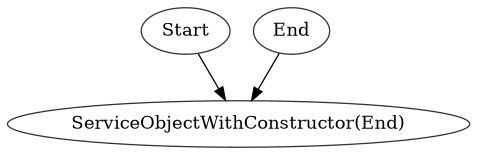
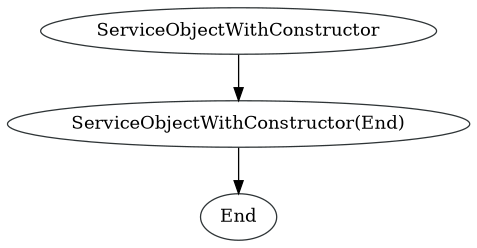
  digraph {
    node [color="#2e3436"]
-   n1 [label=Start]
+   n1 [label=ServiceObjectWithConstructor]
    n2 [label="ServiceObjectWithConstructor(End)"]
    n3 [label=End]
    n1 -> n2
-   n3 -> n2
+   n2 -> n3
  }
